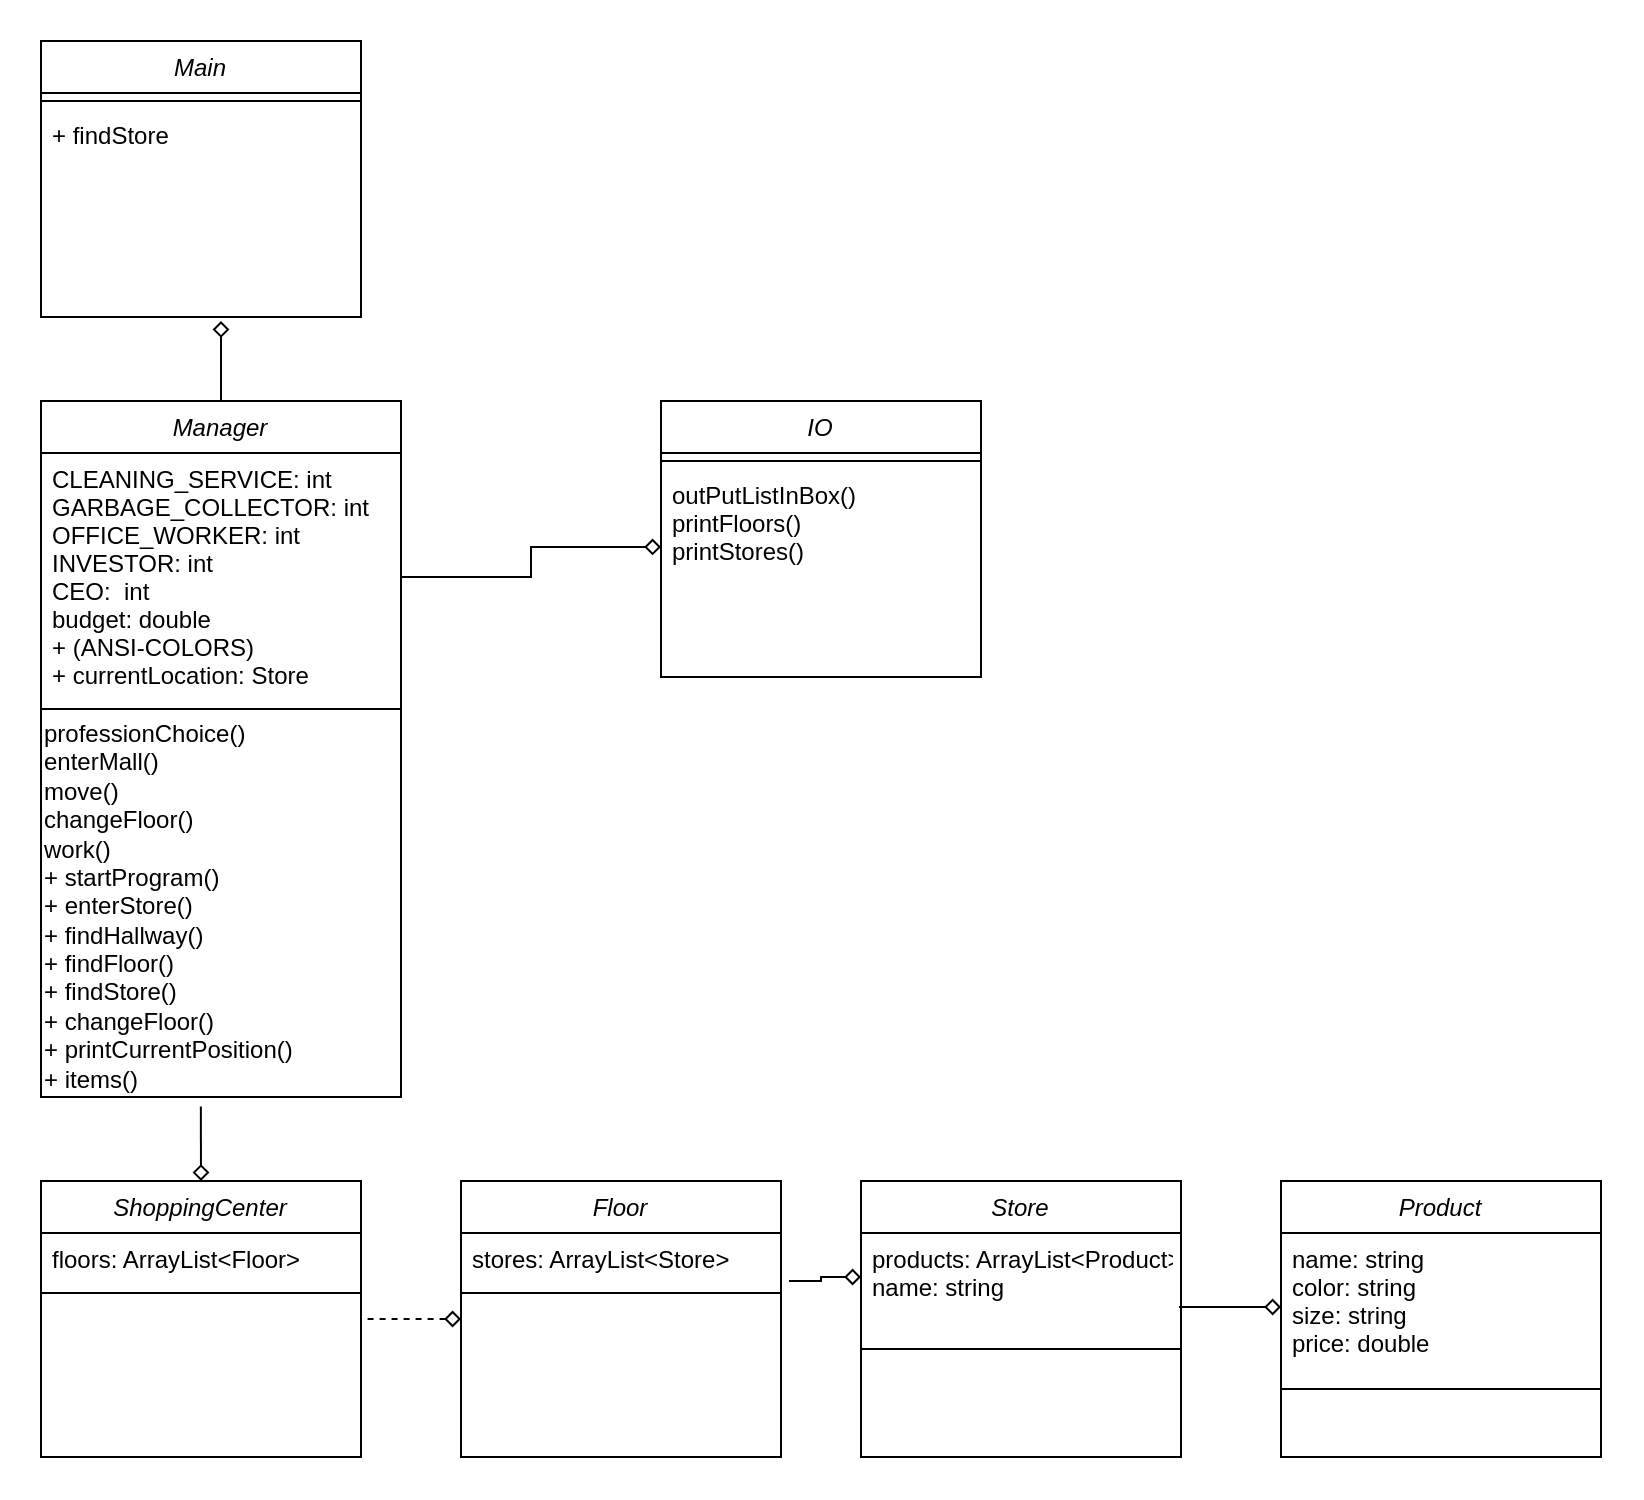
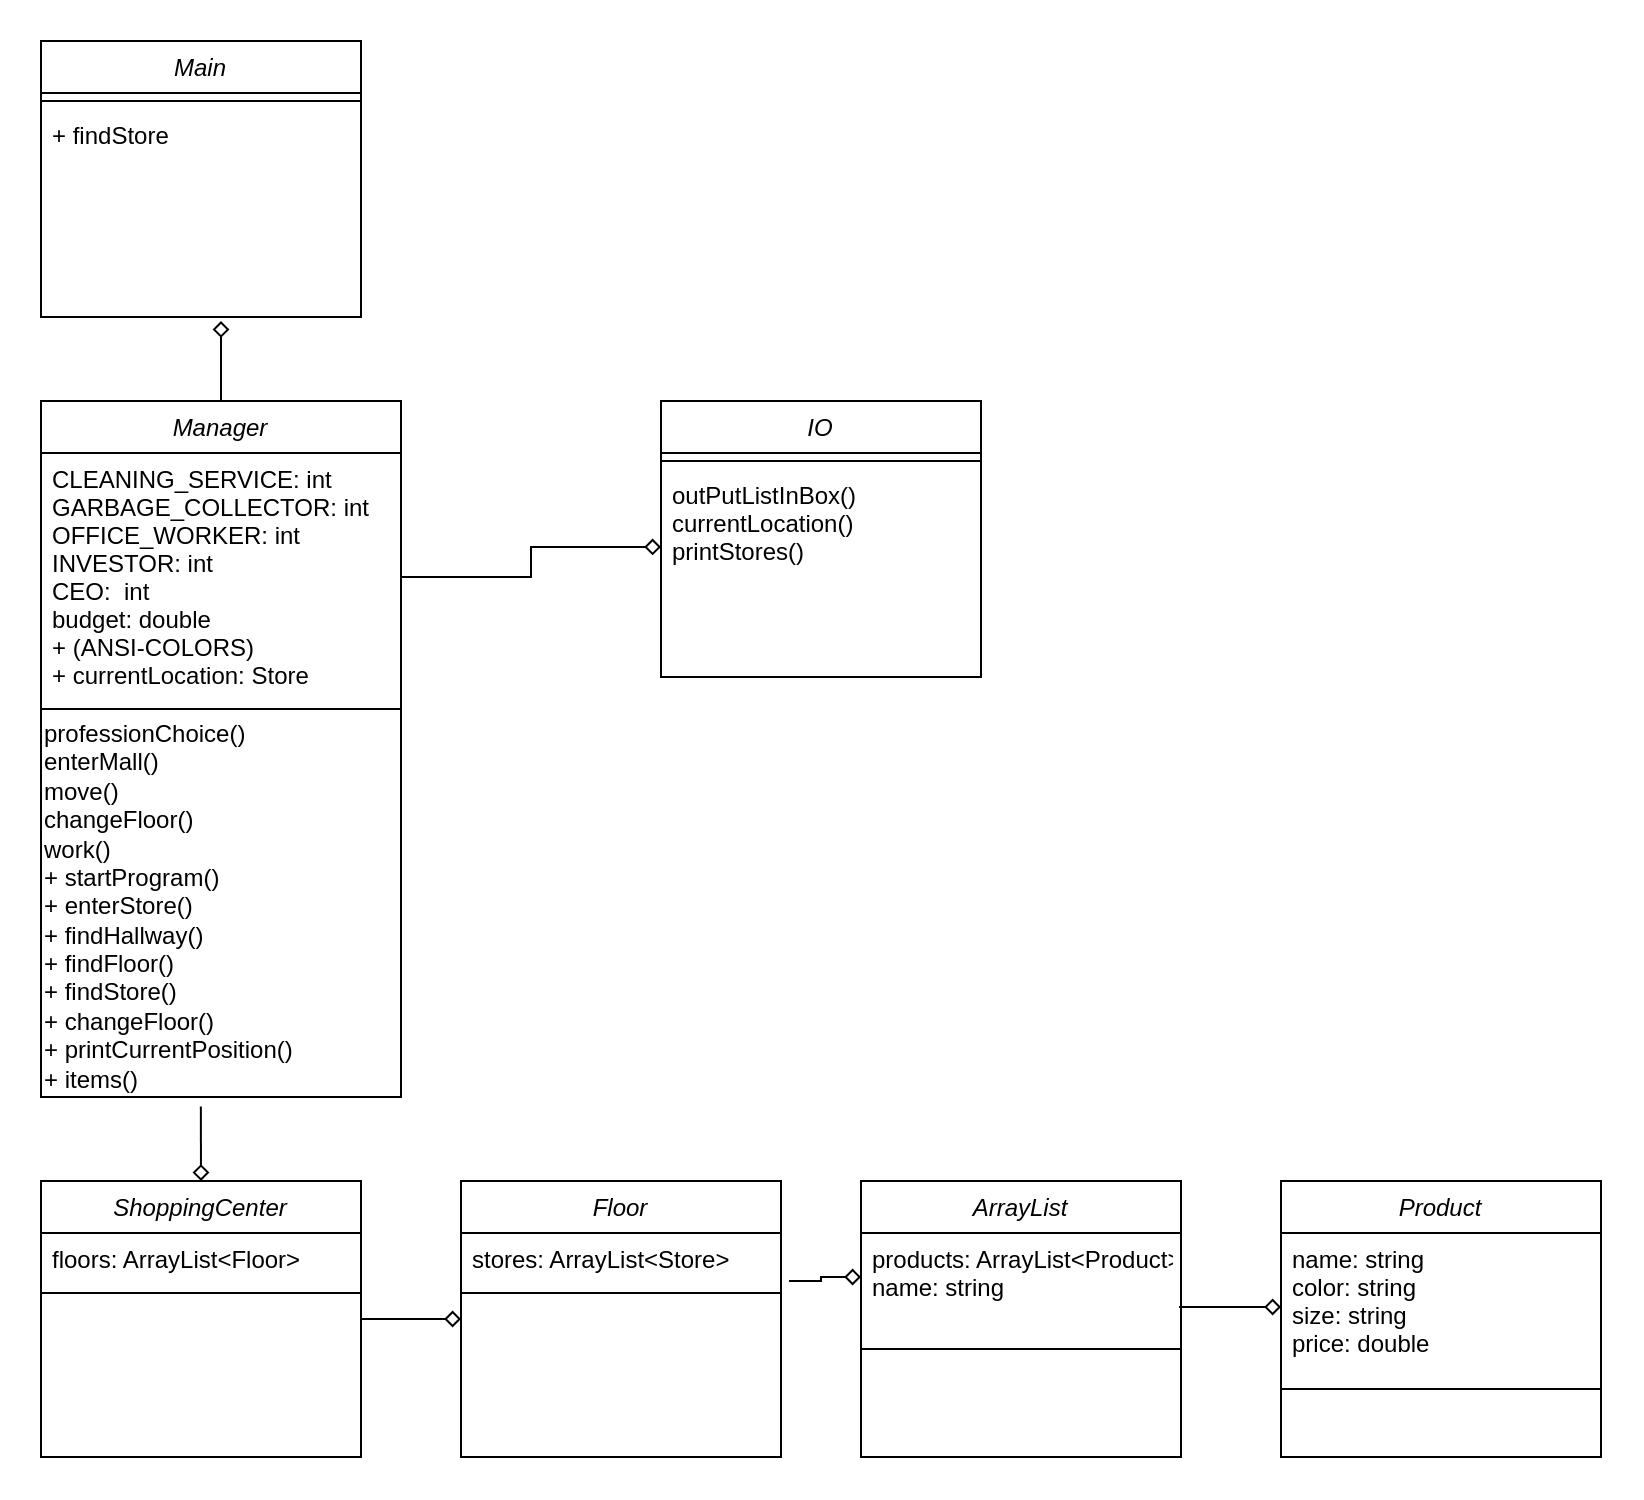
  <mxCell id="0" />
  <mxCell id="1" parent="0" />
  <mxCell id="2" value="Main" style="swimlane;fontStyle=2;align=center;verticalAlign=top;childLayout=stackLayout;horizontal=1;startSize=26;horizontalStack=0;resizeParent=1;resizeLast=0;collapsible=1;marginBottom=0;rounded=0;shadow=0;strokeWidth=1;" vertex="1" parent="1"><mxGeometry x="20" y="20" width="160" height="138" as="geometry"><mxRectangle x="230" y="140" width="160" height="26" as="alternateBounds" /></mxGeometry></mxCell>
  <mxCell id="3" value="" style="line;html=1;strokeWidth=1;align=left;verticalAlign=middle;spacingTop=-1;spacingLeft=3;spacingRight=3;rotatable=0;labelPosition=right;points=[];portConstraint=eastwest;" vertex="1" parent="2"><mxGeometry y="26" width="160" height="8" as="geometry" /></mxCell>
  <mxCell id="4" value="+ findStore" style="text;align=left;verticalAlign=top;spacingLeft=4;spacingRight=4;overflow=hidden;rotatable=0;points=[[0,0.5],[1,0.5]];portConstraint=eastwest;" vertex="1" parent="2"><mxGeometry y="34" width="160" height="26" as="geometry" /></mxCell>
  <mxCell id="5" value="IO" style="swimlane;fontStyle=2;align=center;verticalAlign=top;childLayout=stackLayout;horizontal=1;startSize=26;horizontalStack=0;resizeParent=1;resizeLast=0;collapsible=1;marginBottom=0;rounded=0;shadow=0;strokeWidth=1;" vertex="1" parent="1"><mxGeometry x="330" y="200" width="160" height="138" as="geometry"><mxRectangle x="230" y="140" width="160" height="26" as="alternateBounds" /></mxGeometry></mxCell>
  <mxCell id="6" value="" style="line;html=1;strokeWidth=1;align=left;verticalAlign=middle;spacingTop=-1;spacingLeft=3;spacingRight=3;rotatable=0;labelPosition=right;points=[];portConstraint=eastwest;" vertex="1" parent="5"><mxGeometry y="26" width="160" height="8" as="geometry" /></mxCell>
- <mxCell id="7" value="outPutListInBox()&#10;printFloors()&#10;printStores()" style="text;align=left;verticalAlign=top;spacingLeft=4;spacingRight=4;overflow=hidden;rotatable=0;points=[[0,0.5],[1,0.5]];portConstraint=eastwest;" vertex="1" parent="5"><mxGeometry y="34" width="160" height="56" as="geometry" /></mxCell>
+ <mxCell id="7" value="outPutListInBox()&#10;currentLocation()&#10;printStores()" style="text;align=left;verticalAlign=top;spacingLeft=4;spacingRight=4;overflow=hidden;rotatable=0;points=[[0,0.5],[1,0.5]];portConstraint=eastwest;" vertex="1" parent="5"><mxGeometry y="34" width="160" height="56" as="geometry" /></mxCell>
  <mxCell id="8" style="edgeStyle=orthogonalEdgeStyle;rounded=0;orthogonalLoop=1;jettySize=auto;html=1;exitX=0.5;exitY=0;exitDx=0;exitDy=0;endArrow=diamond;endFill=0;" edge="1" parent="1" source="9"><mxGeometry relative="1" as="geometry"><mxPoint x="110" y="160" as="targetPoint" /></mxGeometry></mxCell>
  <mxCell id="9" value="Manager" style="swimlane;fontStyle=2;align=center;verticalAlign=top;childLayout=stackLayout;horizontal=1;startSize=26;horizontalStack=0;resizeParent=1;resizeLast=0;collapsible=1;marginBottom=0;rounded=0;shadow=0;strokeWidth=1;" vertex="1" parent="1"><mxGeometry x="20" y="200" width="180" height="348" as="geometry"><mxRectangle x="230" y="140" width="160" height="26" as="alternateBounds" /></mxGeometry></mxCell>
  <mxCell id="10" value="CLEANING_SERVICE: int&#10;GARBAGE_COLLECTOR: int&#10;OFFICE_WORKER: int&#10;INVESTOR: int&#10;CEO:  int&#10;budget: double&#10;+ (ANSI-COLORS)&#10;+ currentLocation: Store&#10;&#10;" style="text;align=left;verticalAlign=top;spacingLeft=4;spacingRight=4;overflow=hidden;rotatable=0;points=[[0,0.5],[1,0.5]];portConstraint=eastwest;" vertex="1" parent="9"><mxGeometry y="26" width="180" height="124" as="geometry" /></mxCell>
  <mxCell id="11" value="" style="line;html=1;strokeWidth=1;align=left;verticalAlign=middle;spacingTop=-1;spacingLeft=3;spacingRight=3;rotatable=0;labelPosition=right;points=[];portConstraint=eastwest;" vertex="1" parent="9"><mxGeometry y="150" width="180" height="8" as="geometry" /></mxCell>
  <mxCell id="12" value="professionChoice()&lt;br&gt;enterMall()&lt;br&gt;move()&lt;br&gt;changeFloor()&lt;br&gt;work()&lt;br&gt;+ startProgram()&lt;br&gt;+ enterStore()&lt;br&gt;+ findHallway()&lt;br&gt;+ findFloor()&lt;br&gt;+ findStore()&lt;br&gt;+ changeFloor()&lt;br&gt;+ printCurrentPosition()&lt;br&gt;+ items()" style="text;html=1;align=left;verticalAlign=middle;resizable=0;points=[];autosize=1;strokeColor=none;fillColor=none;" vertex="1" parent="9"><mxGeometry y="158" width="180" height="190" as="geometry" /></mxCell>
  <mxCell id="13" style="edgeStyle=orthogonalEdgeStyle;rounded=0;orthogonalLoop=1;jettySize=auto;html=1;exitX=0.5;exitY=0;exitDx=0;exitDy=0;entryX=0.444;entryY=1.025;entryDx=0;entryDy=0;entryPerimeter=0;startArrow=diamond;startFill=0;endArrow=none;endFill=0;" edge="1" parent="1" source="14" target="12"><mxGeometry relative="1" as="geometry" /></mxCell>
  <mxCell id="14" value="ShoppingCenter" style="swimlane;fontStyle=2;align=center;verticalAlign=top;childLayout=stackLayout;horizontal=1;startSize=26;horizontalStack=0;resizeParent=1;resizeLast=0;collapsible=1;marginBottom=0;rounded=0;shadow=0;strokeWidth=1;" vertex="1" parent="1"><mxGeometry x="20" y="590" width="160" height="138" as="geometry"><mxRectangle x="230" y="140" width="160" height="26" as="alternateBounds" /></mxGeometry></mxCell>
  <mxCell id="15" value="floors: ArrayList&lt;Floor&gt;" style="text;align=left;verticalAlign=top;spacingLeft=4;spacingRight=4;overflow=hidden;rotatable=0;points=[[0,0.5],[1,0.5]];portConstraint=eastwest;" vertex="1" parent="14"><mxGeometry y="26" width="160" height="26" as="geometry" /></mxCell>
  <mxCell id="16" value="" style="line;html=1;strokeWidth=1;align=left;verticalAlign=middle;spacingTop=-1;spacingLeft=3;spacingRight=3;rotatable=0;labelPosition=right;points=[];portConstraint=eastwest;" vertex="1" parent="14"><mxGeometry y="52" width="160" height="8" as="geometry" /></mxCell>
- <mxCell id="17" style="edgeStyle=orthogonalEdgeStyle;rounded=0;orthogonalLoop=1;jettySize=auto;html=1;exitX=0;exitY=0.5;exitDx=0;exitDy=0;entryX=1;entryY=0.5;entryDx=0;entryDy=0;startArrow=diamond;startFill=0;endArrow=none;endFill=0;dashed=1;" edge="1" parent="1" source="18" target="14"><mxGeometry relative="1" as="geometry" /></mxCell>
+ <mxCell id="17" style="edgeStyle=orthogonalEdgeStyle;rounded=0;orthogonalLoop=1;jettySize=auto;html=1;exitX=0;exitY=0.5;exitDx=0;exitDy=0;entryX=1;entryY=0.5;entryDx=0;entryDy=0;startArrow=diamond;startFill=0;endArrow=none;endFill=0;" edge="1" parent="1" source="18" target="14"><mxGeometry relative="1" as="geometry" /></mxCell>
  <mxCell id="18" value="Floor" style="swimlane;fontStyle=2;align=center;verticalAlign=top;childLayout=stackLayout;horizontal=1;startSize=26;horizontalStack=0;resizeParent=1;resizeLast=0;collapsible=1;marginBottom=0;rounded=0;shadow=0;strokeWidth=1;" vertex="1" parent="1"><mxGeometry x="230" y="590" width="160" height="138" as="geometry"><mxRectangle x="230" y="140" width="160" height="26" as="alternateBounds" /></mxGeometry></mxCell>
  <mxCell id="19" value="stores: ArrayList&lt;Store&gt;" style="text;align=left;verticalAlign=top;spacingLeft=4;spacingRight=4;overflow=hidden;rotatable=0;points=[[0,0.5],[1,0.5]];portConstraint=eastwest;" vertex="1" parent="18"><mxGeometry y="26" width="160" height="26" as="geometry" /></mxCell>
  <mxCell id="20" value="" style="line;html=1;strokeWidth=1;align=left;verticalAlign=middle;spacingTop=-1;spacingLeft=3;spacingRight=3;rotatable=0;labelPosition=right;points=[];portConstraint=eastwest;" vertex="1" parent="18"><mxGeometry y="52" width="160" height="8" as="geometry" /></mxCell>
- <mxCell id="21" value="Store" style="swimlane;fontStyle=2;align=center;verticalAlign=top;childLayout=stackLayout;horizontal=1;startSize=26;horizontalStack=0;resizeParent=1;resizeLast=0;collapsible=1;marginBottom=0;rounded=0;shadow=0;strokeWidth=1;" vertex="1" parent="1"><mxGeometry x="430" y="590" width="160" height="138" as="geometry"><mxRectangle x="230" y="140" width="160" height="26" as="alternateBounds" /></mxGeometry></mxCell>
+ <mxCell id="21" value="ArrayList" style="swimlane;fontStyle=2;align=center;verticalAlign=top;childLayout=stackLayout;horizontal=1;startSize=26;horizontalStack=0;resizeParent=1;resizeLast=0;collapsible=1;marginBottom=0;rounded=0;shadow=0;strokeWidth=1;" vertex="1" parent="1"><mxGeometry x="430" y="590" width="160" height="138" as="geometry"><mxRectangle x="230" y="140" width="160" height="26" as="alternateBounds" /></mxGeometry></mxCell>
  <mxCell id="22" value="products: ArrayList&lt;Product&gt;&#10;name: string" style="text;align=left;verticalAlign=top;spacingLeft=4;spacingRight=4;overflow=hidden;rotatable=0;points=[[0,0.5],[1,0.5]];portConstraint=eastwest;" vertex="1" parent="21"><mxGeometry y="26" width="160" height="44" as="geometry" /></mxCell>
  <mxCell id="23" value="" style="line;html=1;strokeWidth=1;align=left;verticalAlign=middle;spacingTop=-1;spacingLeft=3;spacingRight=3;rotatable=0;labelPosition=right;points=[];portConstraint=eastwest;" vertex="1" parent="21"><mxGeometry y="70" width="160" height="28" as="geometry" /></mxCell>
  <mxCell id="24" value="Product" style="swimlane;fontStyle=2;align=center;verticalAlign=top;childLayout=stackLayout;horizontal=1;startSize=26;horizontalStack=0;resizeParent=1;resizeLast=0;collapsible=1;marginBottom=0;rounded=0;shadow=0;strokeWidth=1;" vertex="1" parent="1"><mxGeometry x="640" y="590" width="160" height="138" as="geometry"><mxRectangle x="230" y="140" width="160" height="26" as="alternateBounds" /></mxGeometry></mxCell>
  <mxCell id="25" value="name: string&#10;color: string&#10;size: string&#10;price: double" style="text;align=left;verticalAlign=top;spacingLeft=4;spacingRight=4;overflow=hidden;rotatable=0;points=[[0,0.5],[1,0.5]];portConstraint=eastwest;" vertex="1" parent="24"><mxGeometry y="26" width="160" height="74" as="geometry" /></mxCell>
  <mxCell id="26" value="" style="line;html=1;strokeWidth=1;align=left;verticalAlign=middle;spacingTop=-1;spacingLeft=3;spacingRight=3;rotatable=0;labelPosition=right;points=[];portConstraint=eastwest;" vertex="1" parent="24"><mxGeometry y="100" width="160" height="8" as="geometry" /></mxCell>
  <mxCell id="27" style="edgeStyle=orthogonalEdgeStyle;rounded=0;orthogonalLoop=1;jettySize=auto;html=1;exitX=0;exitY=0.5;exitDx=0;exitDy=0;entryX=0.994;entryY=0.841;entryDx=0;entryDy=0;entryPerimeter=0;startArrow=diamond;startFill=0;endArrow=none;endFill=0;" edge="1" parent="1" source="25" target="22"><mxGeometry relative="1" as="geometry" /></mxCell>
  <mxCell id="28" style="edgeStyle=orthogonalEdgeStyle;rounded=0;orthogonalLoop=1;jettySize=auto;html=1;entryX=1.025;entryY=0.923;entryDx=0;entryDy=0;entryPerimeter=0;startArrow=diamond;startFill=0;endArrow=none;endFill=0;" edge="1" parent="1" source="22" target="19"><mxGeometry relative="1" as="geometry" /></mxCell>
  <mxCell id="29" style="edgeStyle=orthogonalEdgeStyle;rounded=0;orthogonalLoop=1;jettySize=auto;html=1;exitX=1;exitY=0.5;exitDx=0;exitDy=0;entryX=0;entryY=0.696;entryDx=0;entryDy=0;entryPerimeter=0;endArrow=diamond;endFill=0;" edge="1" parent="1" source="10" target="7"><mxGeometry relative="1" as="geometry" /></mxCell>
